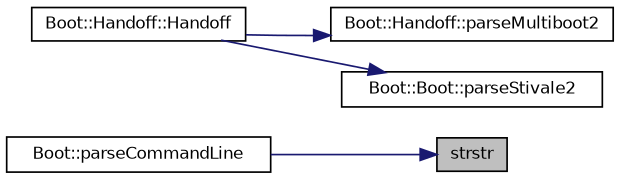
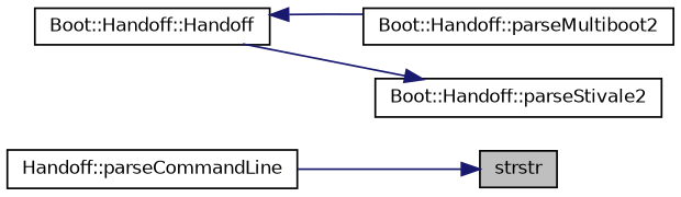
  digraph {
    rankdir=RL
    node [color=black fillcolor=white fontname=Helvetica fontsize=10 shape=record style=filled]
    edge [color=midnightblue dir=back fontname=Helvetica fontsize=10 labelfontname=Helvetica labelfontsize=10 style=solid]
    n1 [fillcolor=grey75 fontcolor=black height=0.2 label=strstr width=0.4]
-   n2 [height=0.2 label="Boot::parseCommandLine" width=0.4]
+   n2 [height=0.2 label="Handoff::parseCommandLine" width=0.4]
    n3 [height=0.2 label="Boot::Handoff::parseMultiboot2" width=0.4]
    n4 [height=0.2 label="Boot::Handoff::Handoff" width=0.4]
-   n5 [height=0.2 label="Boot::Boot::parseStivale2" width=0.4]
+   n5 [height=0.2 label="Boot::Handoff::parseStivale2" width=0.4]
    n1 -> n2
-   n3 -> n4
+   n4 -> n3
    n5 -> n4
  }
